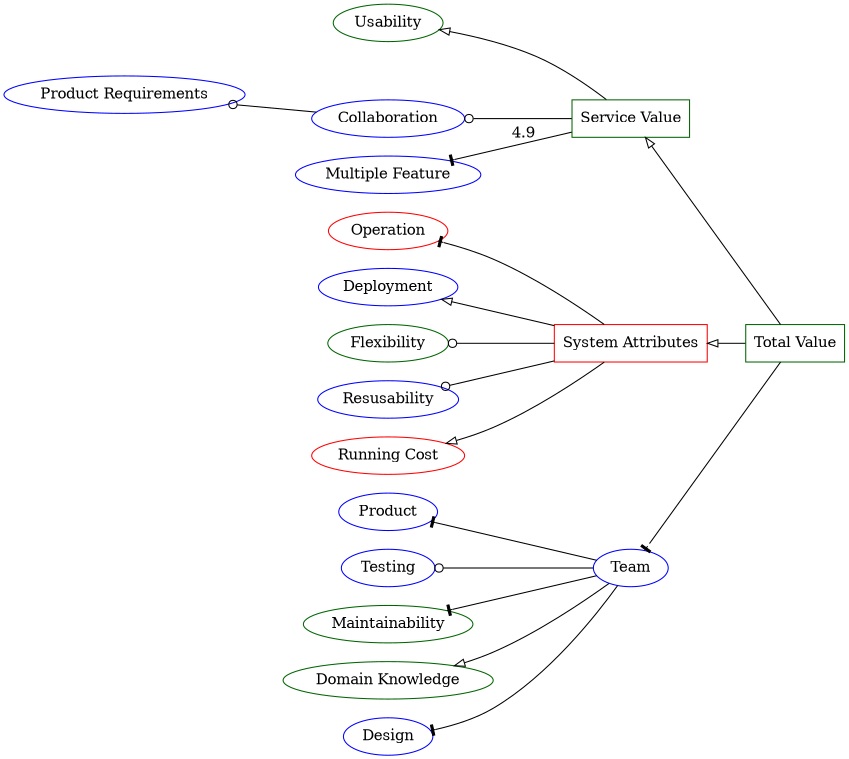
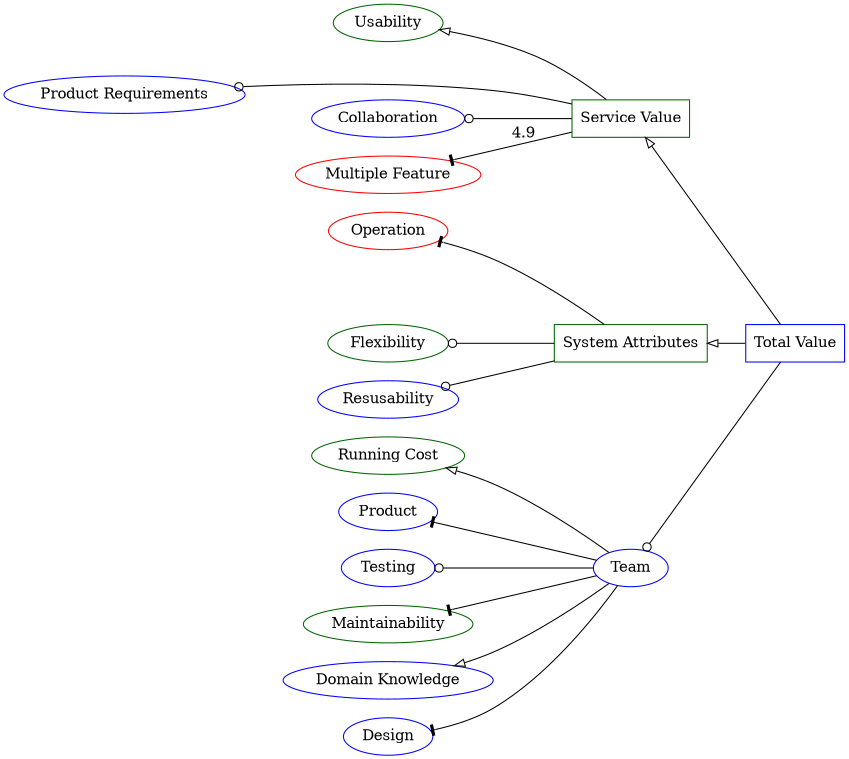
  digraph {
    rankdir=RL
    node [color=blue shape=ellipse]
    edge [arrowhead=onormal]
    n1 [color=darkgreen label="Service Value" shape=box]
-   n2 [label="Multiple Feature"]
+   n2 [color=red label="Multiple Feature"]
    n3 [color=darkgreen label=Usability]
    n4 [label="Product Requirements"]
    n5 [label=Collaboration]
-   n6 [color=red label="System Attributes" shape=box]
-   n7 [color=red label="Running Cost"]
+   n6 [color=darkgreen label="System Attributes" shape=box]
+   n7 [color=darkgreen label="Running Cost"]
    n8 [color=red label=Operation]
-   n9 [label=Deployment]
    n10 [color=darkgreen label=Flexibility]
    n11 [label=Resusability]
-   n12 [color=darkgreen label="Total Value" shape=box]
+   n12 [label="Total Value" shape=box]
    n13 [label=Team]
-   n14 [color=darkgreen label="Domain Knowledge"]
+   n14 [label="Domain Knowledge"]
    n15 [label=Design]
    n16 [label=Product]
    n17 [label=Testing]
    n18 [color=darkgreen label=Maintainability]
    n1 -> n2 [arrowhead=tee label=4.9]
    n1 -> n3
-   n5 -> n4 [arrowhead=odot]
+   n1 -> n4 [arrowhead=odot]
    n1 -> n5 [arrowhead=odot]
-   n6 -> n7
+   n13 -> n7
    n6 -> n8 [arrowhead=tee]
-   n6 -> n9
    n6 -> n10 [arrowhead=odot]
    n6 -> n11 [arrowhead=odot]
    n12 -> n1
    n12 -> n6
-   n12 -> n13 [arrowhead=tee]
+   n12 -> n13 [arrowhead=odot]
    n13 -> n14
    n13 -> n15 [arrowhead=tee]
    n13 -> n16 [arrowhead=tee]
    n13 -> n17 [arrowhead=odot]
    n13 -> n18 [arrowhead=tee]
  }
